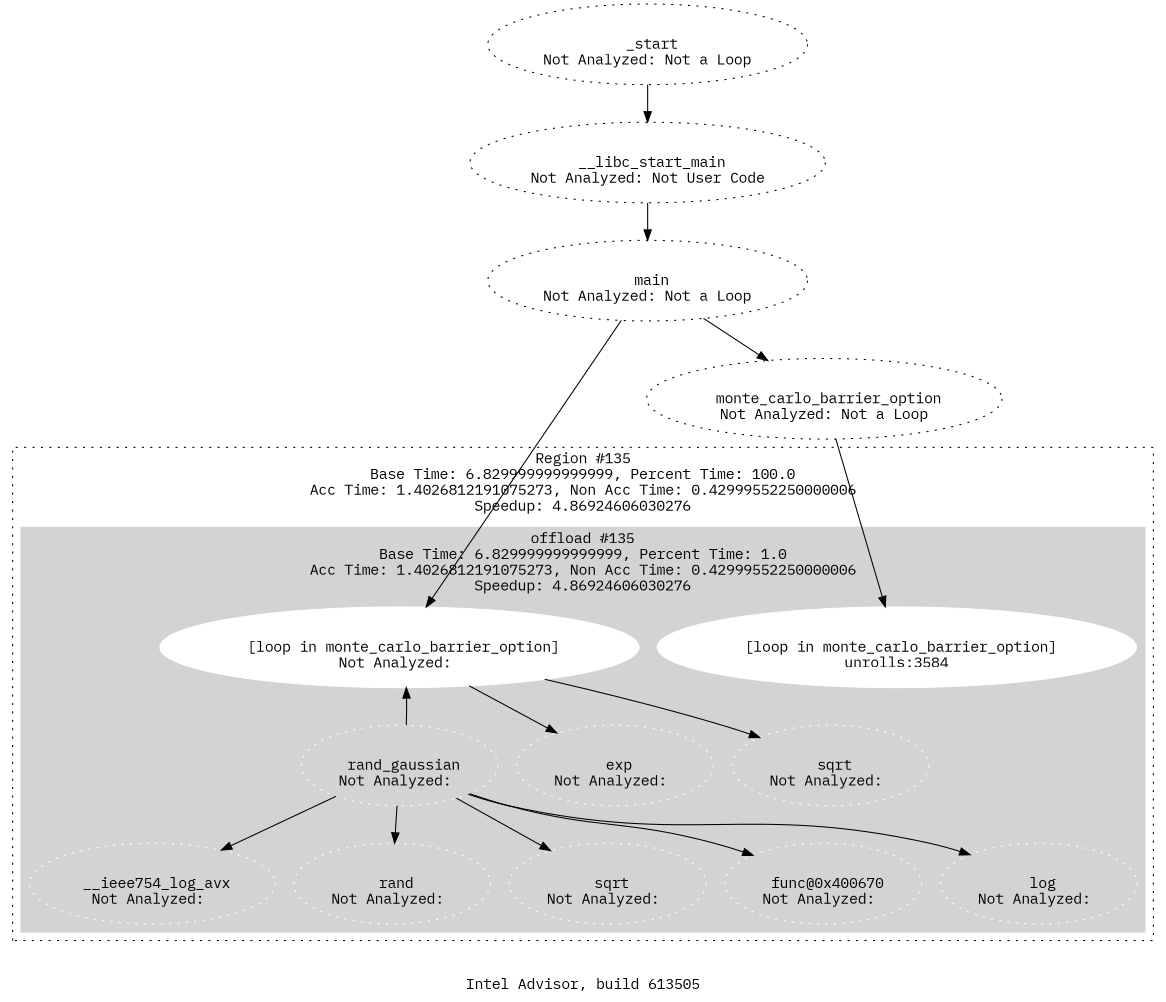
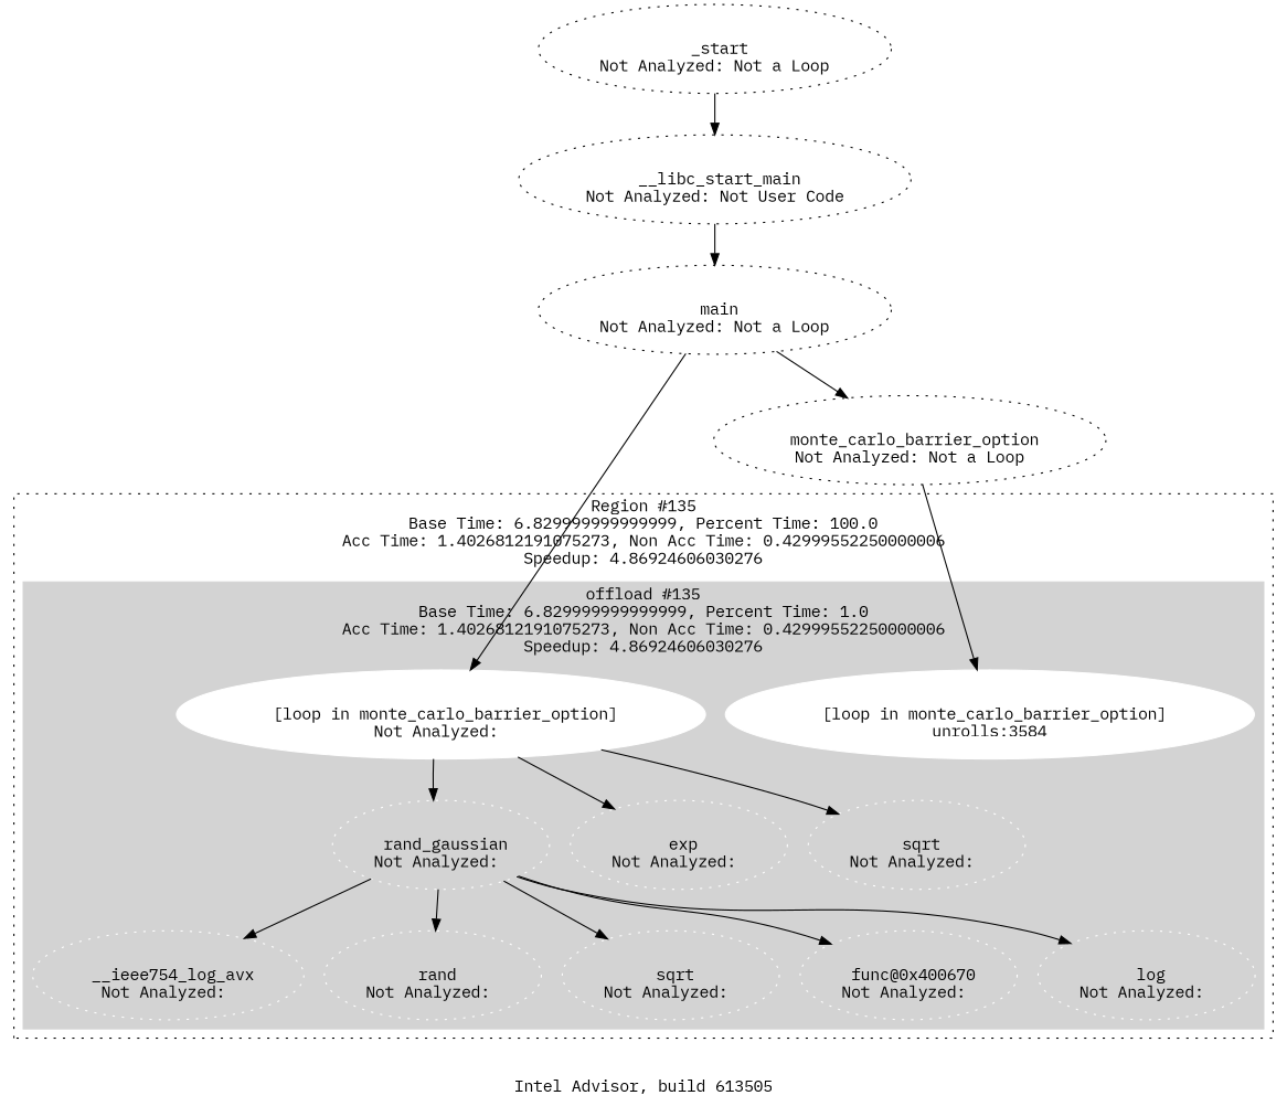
  digraph {
    fontname="IBM Plex Mono"
    label="Intel Advisor, build 613505"
    node [color=white fontname="IBM Plex Mono" style=dotted]
    edge [fontname="IBM Plex Mono"]
    n1 [label="\n [loop in monte_carlo_barrier_option]\nunrolls:3584" style=filled]
    n2 [label="\n [loop in monte_carlo_barrier_option]\nNot Analyzed: " style=filled]
    n3 [label="\n rand_gaussian\nNot Analyzed: "]
    n4 [label="\n exp\nNot Analyzed: "]
    n5 [label="\n sqrt\nNot Analyzed: "]
    n6 [label="\n __ieee754_log_avx\nNot Analyzed: "]
    n7 [label="\n rand\nNot Analyzed: "]
    n8 [label="\n sqrt\nNot Analyzed: "]
    n9 [label="\n func@0x400670\nNot Analyzed: "]
    n10 [label="\n log\nNot Analyzed: "]
    n11 [label="\n _start\nNot Analyzed: Not a Loop" color=""]
    n12 [label="\n __libc_start_main\nNot Analyzed: Not User Code" color=""]
    n13 [label="\n main\nNot Analyzed: Not a Loop" color=""]
    n14 [label="\n monte_carlo_barrier_option\nNot Analyzed: Not a Loop" color=""]
    subgraph cluster_1 {
      label="Region #135\nBase Time: 6.829999999999999, Percent Time: 100.0\nAcc Time: 1.4026812191075273, Non Acc Time: 0.42999552250000006\nSpeedup: 4.86924606030276"
      style=dotted
      subgraph cluster_2 {
        color=lightgrey
        label="offload #135\nBase Time: 6.829999999999999, Percent Time: 1.0\nAcc Time: 1.4026812191075273, Non Acc Time: 0.42999552250000006\nSpeedup: 4.86924606030276"
        style=filled
        n1
        n2
        n3
        n4
        n5
        n6
        n7
        n8
        n9
        n10
      }
    }
-   n3 -> n2
+   n2 -> n3
    n2 -> n4
    n2 -> n5
    n3 -> n6
    n3 -> n7
    n3 -> n8
    n3 -> n9
    n3 -> n10
    n11 -> n12
    n12 -> n13
    n13 -> n2
    n13 -> n14
    n14 -> n1
  }
